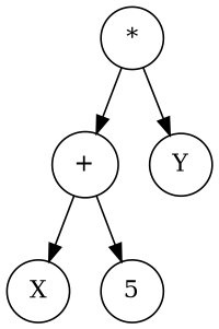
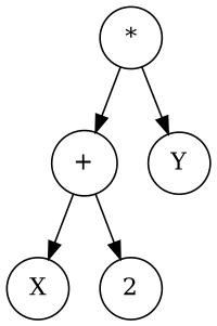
  digraph {
    rankdir=TB
    node [shape=circle]
    n1 [label="*"]
    n2 [label="+"]
    n3 [label=Y]
    n4 [label=X]
-   n5 [label=5]
+   n5 [label=2]
    n1 -> n2
    n1 -> n3
    n2 -> n4
    n2 -> n5
  }
